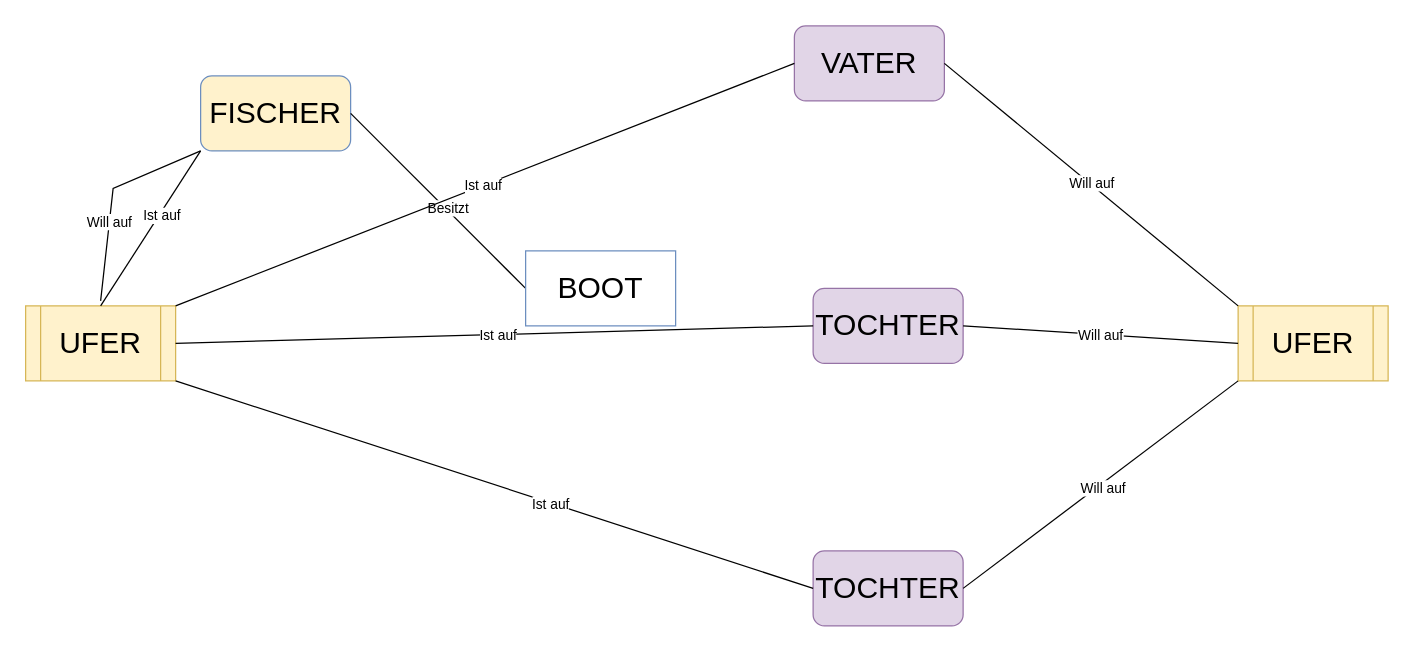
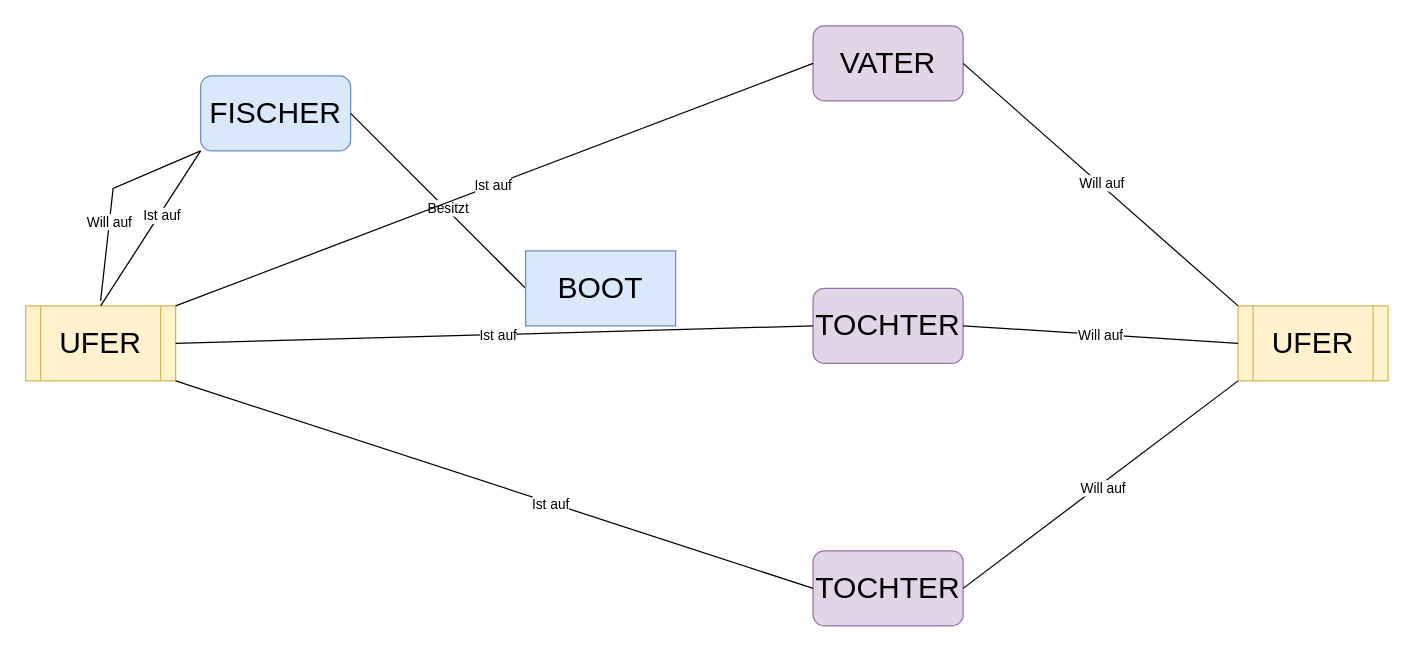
  <mxCell id="0" />
  <mxCell id="1" parent="0" />
- <mxCell id="2" value="&lt;font style=&quot;font-size: 24px;&quot;&gt;VATER&lt;/font&gt;" style="rounded=1;whiteSpace=wrap;html=1;fillColor=#e1d5e7;strokeColor=#9673a6;" vertex="1" parent="1"><mxGeometry x="635" y="20" width="120" height="60" as="geometry" /></mxCell>
+ <mxCell id="2" value="&lt;font style=&quot;font-size: 24px;&quot;&gt;VATER&lt;/font&gt;" style="rounded=1;whiteSpace=wrap;html=1;fillColor=#e1d5e7;strokeColor=#9673a6;" vertex="1" parent="1"><mxGeometry x="650" y="20" width="120" height="60" as="geometry" /></mxCell>
  <mxCell id="3" value="&lt;font style=&quot;font-size: 24px;&quot;&gt;TOCHTER&lt;/font&gt;" style="rounded=1;whiteSpace=wrap;html=1;fillColor=#e1d5e7;strokeColor=#9673a6;" vertex="1" parent="1"><mxGeometry x="650" y="230" width="120" height="60" as="geometry" /></mxCell>
  <mxCell id="4" value="&lt;font style=&quot;font-size: 24px;&quot;&gt;TOCHTER&lt;/font&gt;" style="rounded=1;whiteSpace=wrap;html=1;fillColor=#e1d5e7;strokeColor=#9673a6;" vertex="1" parent="1"><mxGeometry x="650" y="440" width="120" height="60" as="geometry" /></mxCell>
- <mxCell id="5" value="&lt;font style=&quot;font-size: 24px;&quot;&gt;FISCHER&lt;/font&gt;" style="rounded=1;whiteSpace=wrap;html=1;fillColor=#fff2cc;strokeColor=#6c8ebf;" vertex="1" parent="1"><mxGeometry x="160" y="60" width="120" height="60" as="geometry" /></mxCell>
+ <mxCell id="5" value="&lt;font style=&quot;font-size: 24px;&quot;&gt;FISCHER&lt;/font&gt;" style="rounded=1;whiteSpace=wrap;html=1;fillColor=#dae8fc;strokeColor=#6c8ebf;" vertex="1" parent="1"><mxGeometry x="160" y="60" width="120" height="60" as="geometry" /></mxCell>
  <mxCell id="6" value="&lt;font style=&quot;font-size: 24px;&quot;&gt;UFER&lt;/font&gt;" style="shape=process;whiteSpace=wrap;html=1;backgroundOutline=1;fillColor=#fff2cc;strokeColor=#d6b656;" vertex="1" parent="1"><mxGeometry x="20" y="244" width="120" height="60" as="geometry" /></mxCell>
  <mxCell id="7" value="&lt;font style=&quot;font-size: 24px;&quot;&gt;UFER&lt;/font&gt;" style="shape=process;whiteSpace=wrap;html=1;backgroundOutline=1;fillColor=#fff2cc;strokeColor=#d6b656;" vertex="1" parent="1"><mxGeometry x="990" y="244" width="120" height="60" as="geometry" /></mxCell>
  <mxCell id="8" value="" style="endArrow=none;html=1;rounded=0;exitX=0;exitY=0.5;exitDx=0;exitDy=0;entryX=1;entryY=0.5;entryDx=0;entryDy=0;" edge="1" parent="1" target="5"><mxGeometry width="50" height="50" relative="1" as="geometry"><mxPoint x="420" y="230" as="sourcePoint" /><mxPoint x="290" y="90" as="targetPoint" /></mxGeometry></mxCell>
  <mxCell id="9" value="Besitzt" style="edgeLabel;html=1;align=center;verticalAlign=middle;resizable=0;points=[];" vertex="1" connectable="0" parent="8"><mxGeometry x="-0.09" y="-1" relative="1" as="geometry"><mxPoint as="offset" /></mxGeometry></mxCell>
  <mxCell id="10" value="" style="endArrow=none;html=1;rounded=0;entryX=0;entryY=0;entryDx=0;entryDy=0;exitX=1;exitY=0.5;exitDx=0;exitDy=0;" edge="1" parent="1" source="2" target="7"><mxGeometry width="50" height="50" relative="1" as="geometry"><mxPoint x="770" y="140" as="sourcePoint" /><mxPoint x="820" y="90" as="targetPoint" /><Array as="points" /></mxGeometry></mxCell>
  <mxCell id="11" value="Will auf" style="edgeLabel;html=1;align=center;verticalAlign=middle;resizable=0;points=[];" vertex="1" connectable="0" parent="10"><mxGeometry x="-0.005" y="1" relative="1" as="geometry"><mxPoint as="offset" /></mxGeometry></mxCell>
  <mxCell id="12" value="" style="endArrow=none;html=1;rounded=0;exitX=1;exitY=0;exitDx=0;exitDy=0;entryX=0;entryY=0.5;entryDx=0;entryDy=0;" edge="1" parent="1" source="6" target="2"><mxGeometry width="50" height="50" relative="1" as="geometry"><mxPoint x="600" y="190" as="sourcePoint" /><mxPoint x="650" y="140" as="targetPoint" /></mxGeometry></mxCell>
  <mxCell id="13" value="Ist auf" style="edgeLabel;html=1;align=center;verticalAlign=middle;resizable=0;points=[];" vertex="1" connectable="0" parent="12"><mxGeometry x="-0.007" relative="1" as="geometry"><mxPoint as="offset" /></mxGeometry></mxCell>
  <mxCell id="14" value="" style="endArrow=none;html=1;rounded=0;exitX=1;exitY=0.5;exitDx=0;exitDy=0;" edge="1" parent="1" source="6"><mxGeometry width="50" height="50" relative="1" as="geometry"><mxPoint x="600" y="310" as="sourcePoint" /><mxPoint x="650" y="260" as="targetPoint" /></mxGeometry></mxCell>
  <mxCell id="15" value="Ist auf" style="edgeLabel;html=1;align=center;verticalAlign=middle;resizable=0;points=[];" vertex="1" connectable="0" parent="14"><mxGeometry x="0.013" y="-1" relative="1" as="geometry"><mxPoint as="offset" /></mxGeometry></mxCell>
  <mxCell id="16" value="" style="endArrow=none;html=1;rounded=0;entryX=0;entryY=0.5;entryDx=0;entryDy=0;exitX=1;exitY=0.5;exitDx=0;exitDy=0;" edge="1" parent="1" source="3" target="7"><mxGeometry width="50" height="50" relative="1" as="geometry"><mxPoint x="770" y="260" as="sourcePoint" /><mxPoint x="820" y="210" as="targetPoint" /></mxGeometry></mxCell>
  <mxCell id="17" value="Will auf" style="edgeLabel;html=1;align=center;verticalAlign=middle;resizable=0;points=[];" vertex="1" connectable="0" parent="16"><mxGeometry x="-0.001" y="-1" relative="1" as="geometry"><mxPoint as="offset" /></mxGeometry></mxCell>
  <mxCell id="18" value="" style="endArrow=none;html=1;rounded=0;exitX=1;exitY=1;exitDx=0;exitDy=0;entryX=0;entryY=0.5;entryDx=0;entryDy=0;" edge="1" parent="1" source="6" target="4"><mxGeometry width="50" height="50" relative="1" as="geometry"><mxPoint x="600" y="430" as="sourcePoint" /><mxPoint x="650" y="380" as="targetPoint" /></mxGeometry></mxCell>
  <mxCell id="19" value="Ist auf" style="edgeLabel;html=1;align=center;verticalAlign=middle;resizable=0;points=[];" vertex="1" connectable="0" parent="18"><mxGeometry x="0.173" y="-1" relative="1" as="geometry"><mxPoint as="offset" /></mxGeometry></mxCell>
  <mxCell id="20" value="" style="endArrow=none;html=1;rounded=0;exitX=0.5;exitY=0;exitDx=0;exitDy=0;entryX=0;entryY=1;entryDx=0;entryDy=0;" edge="1" parent="1" source="6" target="5"><mxGeometry width="50" height="50" relative="1" as="geometry"><mxPoint x="80" y="240" as="sourcePoint" /><mxPoint x="160" y="120" as="targetPoint" /></mxGeometry></mxCell>
  <mxCell id="21" value="Ist auf" style="edgeLabel;html=1;align=center;verticalAlign=middle;resizable=0;points=[];" vertex="1" connectable="0" parent="20"><mxGeometry x="0.173" y="-1" relative="1" as="geometry"><mxPoint as="offset" /></mxGeometry></mxCell>
  <mxCell id="22" value="" style="endArrow=none;html=1;rounded=0;entryX=0;entryY=1;entryDx=0;entryDy=0;exitX=1;exitY=0.5;exitDx=0;exitDy=0;" edge="1" parent="1" source="4" target="7"><mxGeometry width="50" height="50" relative="1" as="geometry"><mxPoint x="770" y="380" as="sourcePoint" /><mxPoint x="820" y="330" as="targetPoint" /></mxGeometry></mxCell>
  <mxCell id="23" value="Will auf" style="edgeLabel;html=1;align=center;verticalAlign=middle;resizable=0;points=[];" vertex="1" connectable="0" parent="22"><mxGeometry x="0.002" y="-3" relative="1" as="geometry"><mxPoint as="offset" /></mxGeometry></mxCell>
  <mxCell id="24" value="" style="endArrow=none;html=1;rounded=0;" edge="1" parent="1"><mxGeometry width="50" height="50" relative="1" as="geometry"><mxPoint x="80" y="240" as="sourcePoint" /><mxPoint x="160" y="120" as="targetPoint" /><Array as="points"><mxPoint x="90" y="150" /></Array></mxGeometry></mxCell>
  <mxCell id="25" value="Will auf" style="edgeLabel;html=1;align=center;verticalAlign=middle;resizable=0;points=[];" vertex="1" connectable="0" parent="24"><mxGeometry x="-0.236" y="1" relative="1" as="geometry"><mxPoint as="offset" /></mxGeometry></mxCell>
- <mxCell id="26" value="&lt;font style=&quot;font-size: 24px;&quot;&gt;BOOT&lt;/font&gt;" style="rounded=0;whiteSpace=wrap;html=1;fillColor=#ffffff;strokeColor=#6c8ebf;" vertex="1" parent="1"><mxGeometry x="420" y="200" width="120" height="60" as="geometry" /></mxCell>
+ <mxCell id="26" value="&lt;font style=&quot;font-size: 24px;&quot;&gt;BOOT&lt;/font&gt;" style="rounded=0;whiteSpace=wrap;html=1;fillColor=#dae8fc;strokeColor=#6c8ebf;" vertex="1" parent="1"><mxGeometry x="420" y="200" width="120" height="60" as="geometry" /></mxCell>
